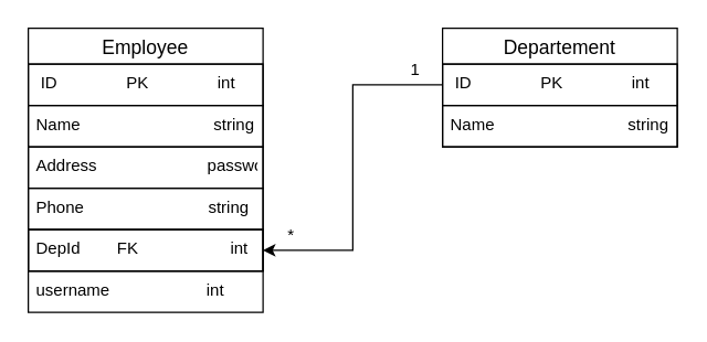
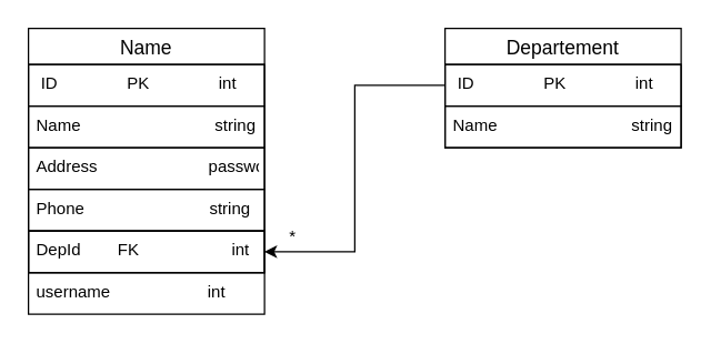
  <mxCell id="0" />
  <mxCell id="1" parent="0" />
- <mxCell id="2" value="Employee" style="swimlane;fontStyle=0;childLayout=stackLayout;horizontal=1;startSize=26;horizontalStack=0;resizeParent=1;resizeParentMax=0;resizeLast=0;collapsible=1;marginBottom=0;align=center;fontSize=14;" vertex="1" parent="1"><mxGeometry x="20" y="20" width="170" height="176" as="geometry" /></mxCell>
+ <mxCell id="2" value="Name" style="swimlane;fontStyle=0;childLayout=stackLayout;horizontal=1;startSize=26;horizontalStack=0;resizeParent=1;resizeParentMax=0;resizeLast=0;collapsible=1;marginBottom=0;align=center;fontSize=14;" vertex="1" parent="1"><mxGeometry x="20" y="20" width="170" height="176" as="geometry" /></mxCell>
  <mxCell id="3" value=" ID               PK               int" style="text;strokeColor=default;fillColor=none;spacingLeft=4;spacingRight=4;overflow=hidden;rotatable=0;points=[[0,0.5],[1,0.5]];portConstraint=eastwest;fontSize=12;" vertex="1" parent="2"><mxGeometry y="26" width="170" height="30" as="geometry" /></mxCell>
  <mxCell id="4" value="Name                             string" style="text;strokeColor=default;fillColor=none;spacingLeft=4;spacingRight=4;overflow=hidden;rotatable=0;points=[[0,0.5],[1,0.5]];portConstraint=eastwest;fontSize=12;" vertex="1" parent="2"><mxGeometry y="56" width="170" height="30" as="geometry" /></mxCell>
  <mxCell id="5" value="Address                        password" style="text;strokeColor=default;fillColor=none;spacingLeft=4;spacingRight=4;overflow=hidden;rotatable=0;points=[[0,0.5],[1,0.5]];portConstraint=eastwest;fontSize=12;" vertex="1" parent="2"><mxGeometry y="86" width="170" height="30" as="geometry" /></mxCell>
  <mxCell id="6" value="Phone                           string" style="text;strokeColor=default;fillColor=none;spacingLeft=4;spacingRight=4;overflow=hidden;rotatable=0;points=[[0,0.5],[1,0.5]];portConstraint=eastwest;fontSize=12;" vertex="1" parent="2"><mxGeometry y="116" width="170" height="30" as="geometry" /></mxCell>
  <mxCell id="7" value="" style="text;strokeColor=default;fillColor=none;spacingLeft=4;spacingRight=4;overflow=hidden;rotatable=0;points=[[0,0.5],[1,0.5]];portConstraint=eastwest;fontSize=12;" vertex="1" parent="2"><mxGeometry y="146" width="170" height="30" as="geometry" /></mxCell>
  <mxCell id="8" value="DepId        FK                    int" style="text;strokeColor=default;fillColor=none;spacingLeft=4;spacingRight=4;overflow=hidden;rotatable=0;points=[[0,0.5],[1,0.5]];portConstraint=eastwest;fontSize=12;" vertex="1" parent="1"><mxGeometry x="20" y="166" width="170" height="30" as="geometry" /></mxCell>
  <mxCell id="9" value="Departement" style="swimlane;fontStyle=0;childLayout=stackLayout;horizontal=1;startSize=26;horizontalStack=0;resizeParent=1;resizeParentMax=0;resizeLast=0;collapsible=1;marginBottom=0;align=center;fontSize=14;" vertex="1" parent="1"><mxGeometry x="320" y="20" width="170" height="86" as="geometry" /></mxCell>
  <mxCell id="10" value=" ID               PK               int" style="text;strokeColor=default;fillColor=none;spacingLeft=4;spacingRight=4;overflow=hidden;rotatable=0;points=[[0,0.5],[1,0.5]];portConstraint=eastwest;fontSize=12;" vertex="1" parent="9"><mxGeometry y="26" width="170" height="30" as="geometry" /></mxCell>
  <mxCell id="11" value="Name                             string" style="text;strokeColor=default;fillColor=none;spacingLeft=4;spacingRight=4;overflow=hidden;rotatable=0;points=[[0,0.5],[1,0.5]];portConstraint=eastwest;fontSize=12;" vertex="1" parent="9"><mxGeometry y="56" width="170" height="30" as="geometry" /></mxCell>
  <mxCell id="12" style="edgeStyle=orthogonalEdgeStyle;rounded=0;orthogonalLoop=1;jettySize=auto;html=1;entryX=1;entryY=0.5;entryDx=0;entryDy=0;" edge="1" parent="1" source="10" target="8"><mxGeometry relative="1" as="geometry" /></mxCell>
- <mxCell id="13" value="1" style="text;html=1;align=center;verticalAlign=middle;resizable=0;points=[];autosize=1;strokeColor=none;fillColor=none;" vertex="1" parent="1"><mxGeometry x="285" y="35" width="30" height="30" as="geometry" /></mxCell>
  <mxCell id="14" value="*" style="text;html=1;align=center;verticalAlign=middle;resizable=0;points=[];autosize=1;strokeColor=none;fillColor=none;" vertex="1" parent="1"><mxGeometry x="195" y="155" width="30" height="30" as="geometry" /></mxCell>
  <mxCell id="15" value="username                     int" style="text;strokeColor=default;fillColor=none;spacingLeft=4;spacingRight=4;overflow=hidden;rotatable=0;points=[[0,0.5],[1,0.5]];portConstraint=eastwest;fontSize=12;" vertex="1" parent="1"><mxGeometry x="20" y="196" width="170" height="30" as="geometry" /></mxCell>
